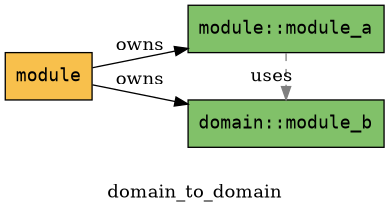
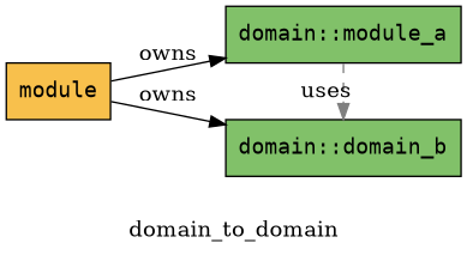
  digraph {
    label=domain_to_domain
    rankdir=LR
    node [fillcolor="#81c169" fontname=monospace shape=box style=filled]
    edge [color="#000000" constraint=true style=solid]
    n1 [fillcolor="#f8c04c" label=module]
-   n2 [label="module::module_a"]
-   n3 [label="domain::module_b"]
+   n2 [label="domain::module_a"]
+   n3 [label="domain::domain_b"]
    n1 -> n2 [label=owns]
    n1 -> n3 [label=owns]
    n2 -> n3 [color="#7f7f7f" constraint=false label=uses style=dashed]
  }
